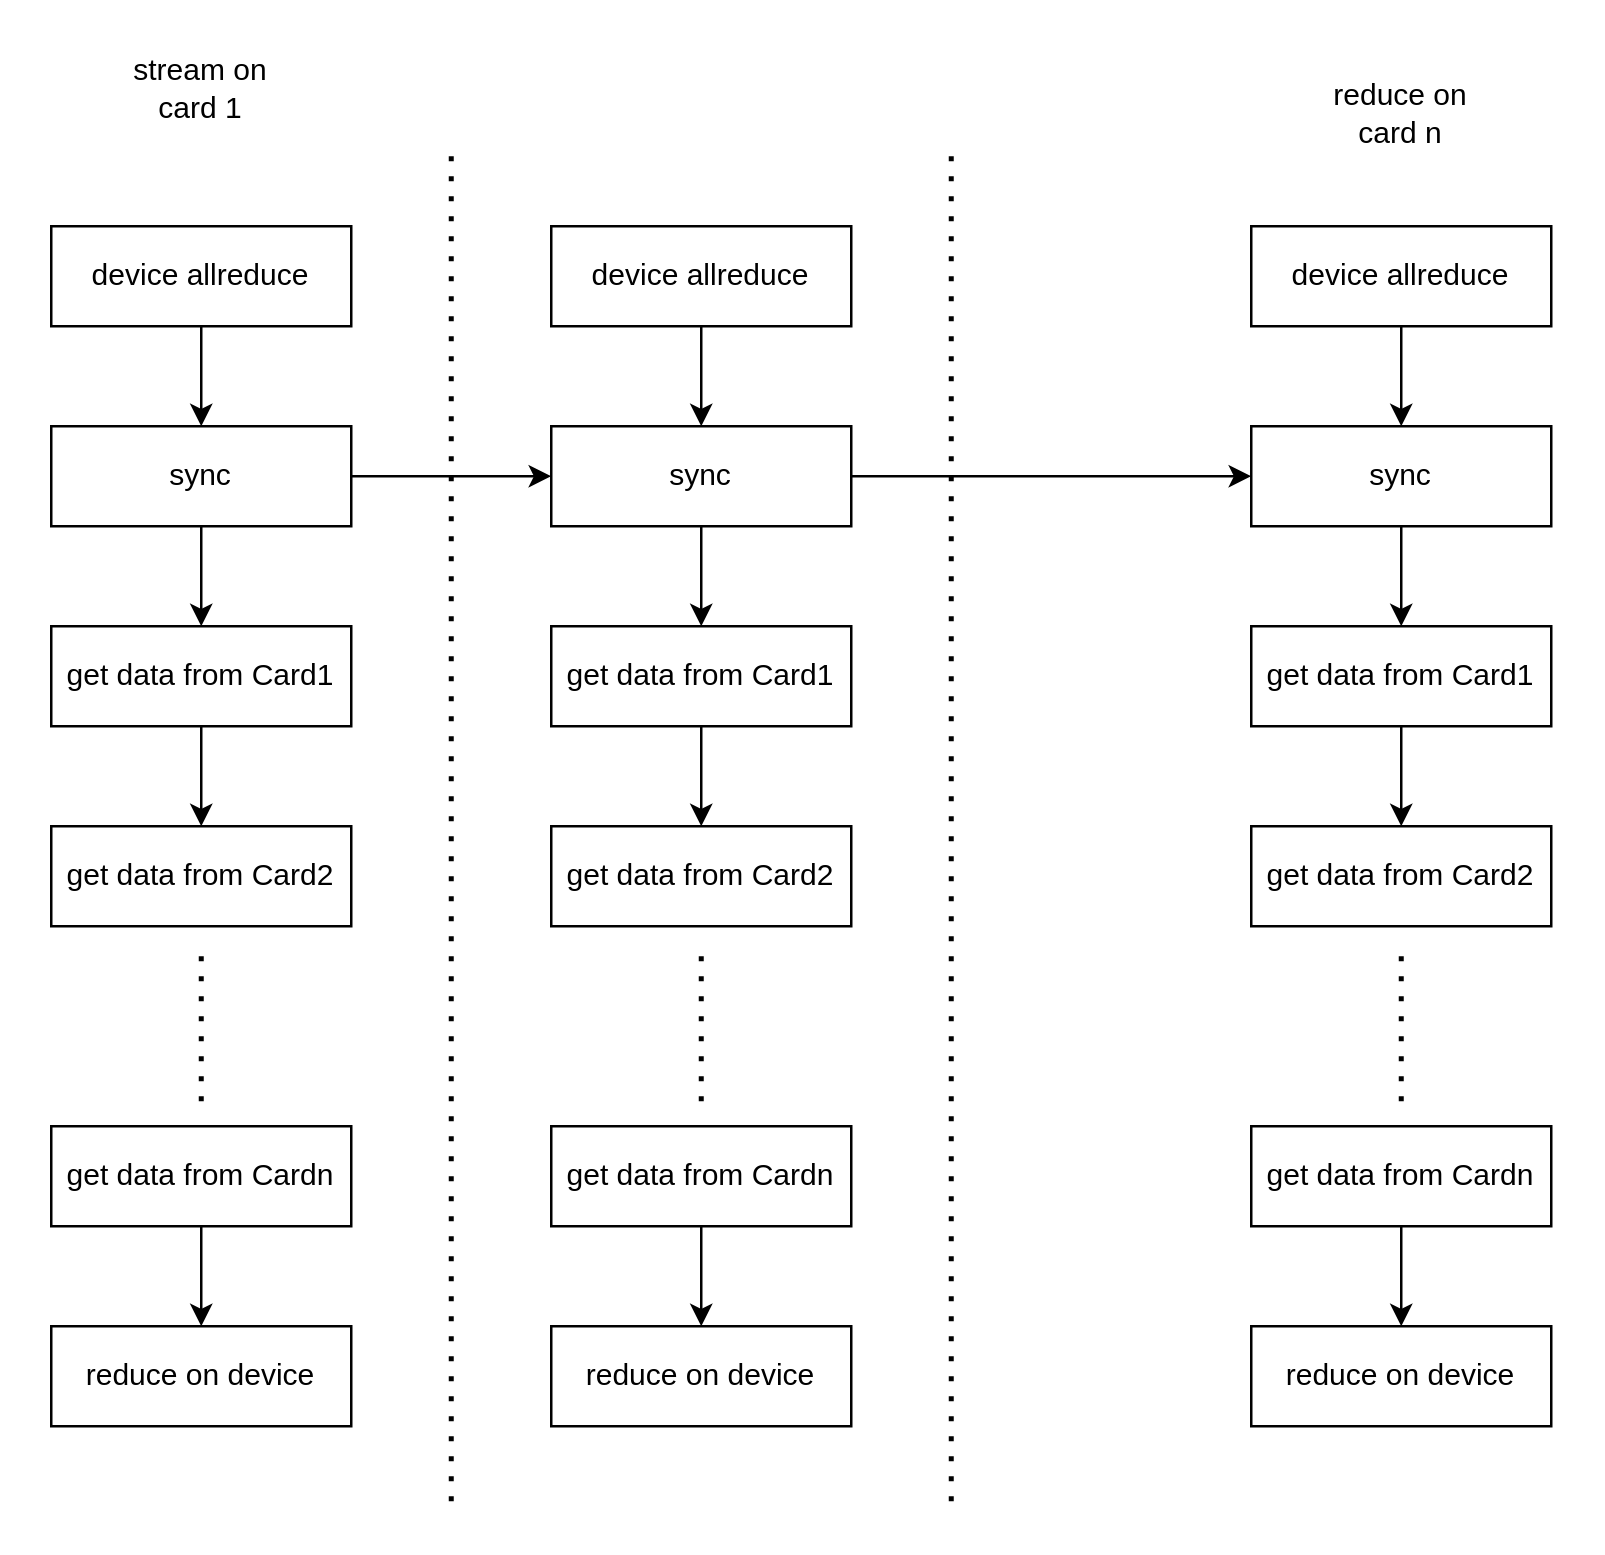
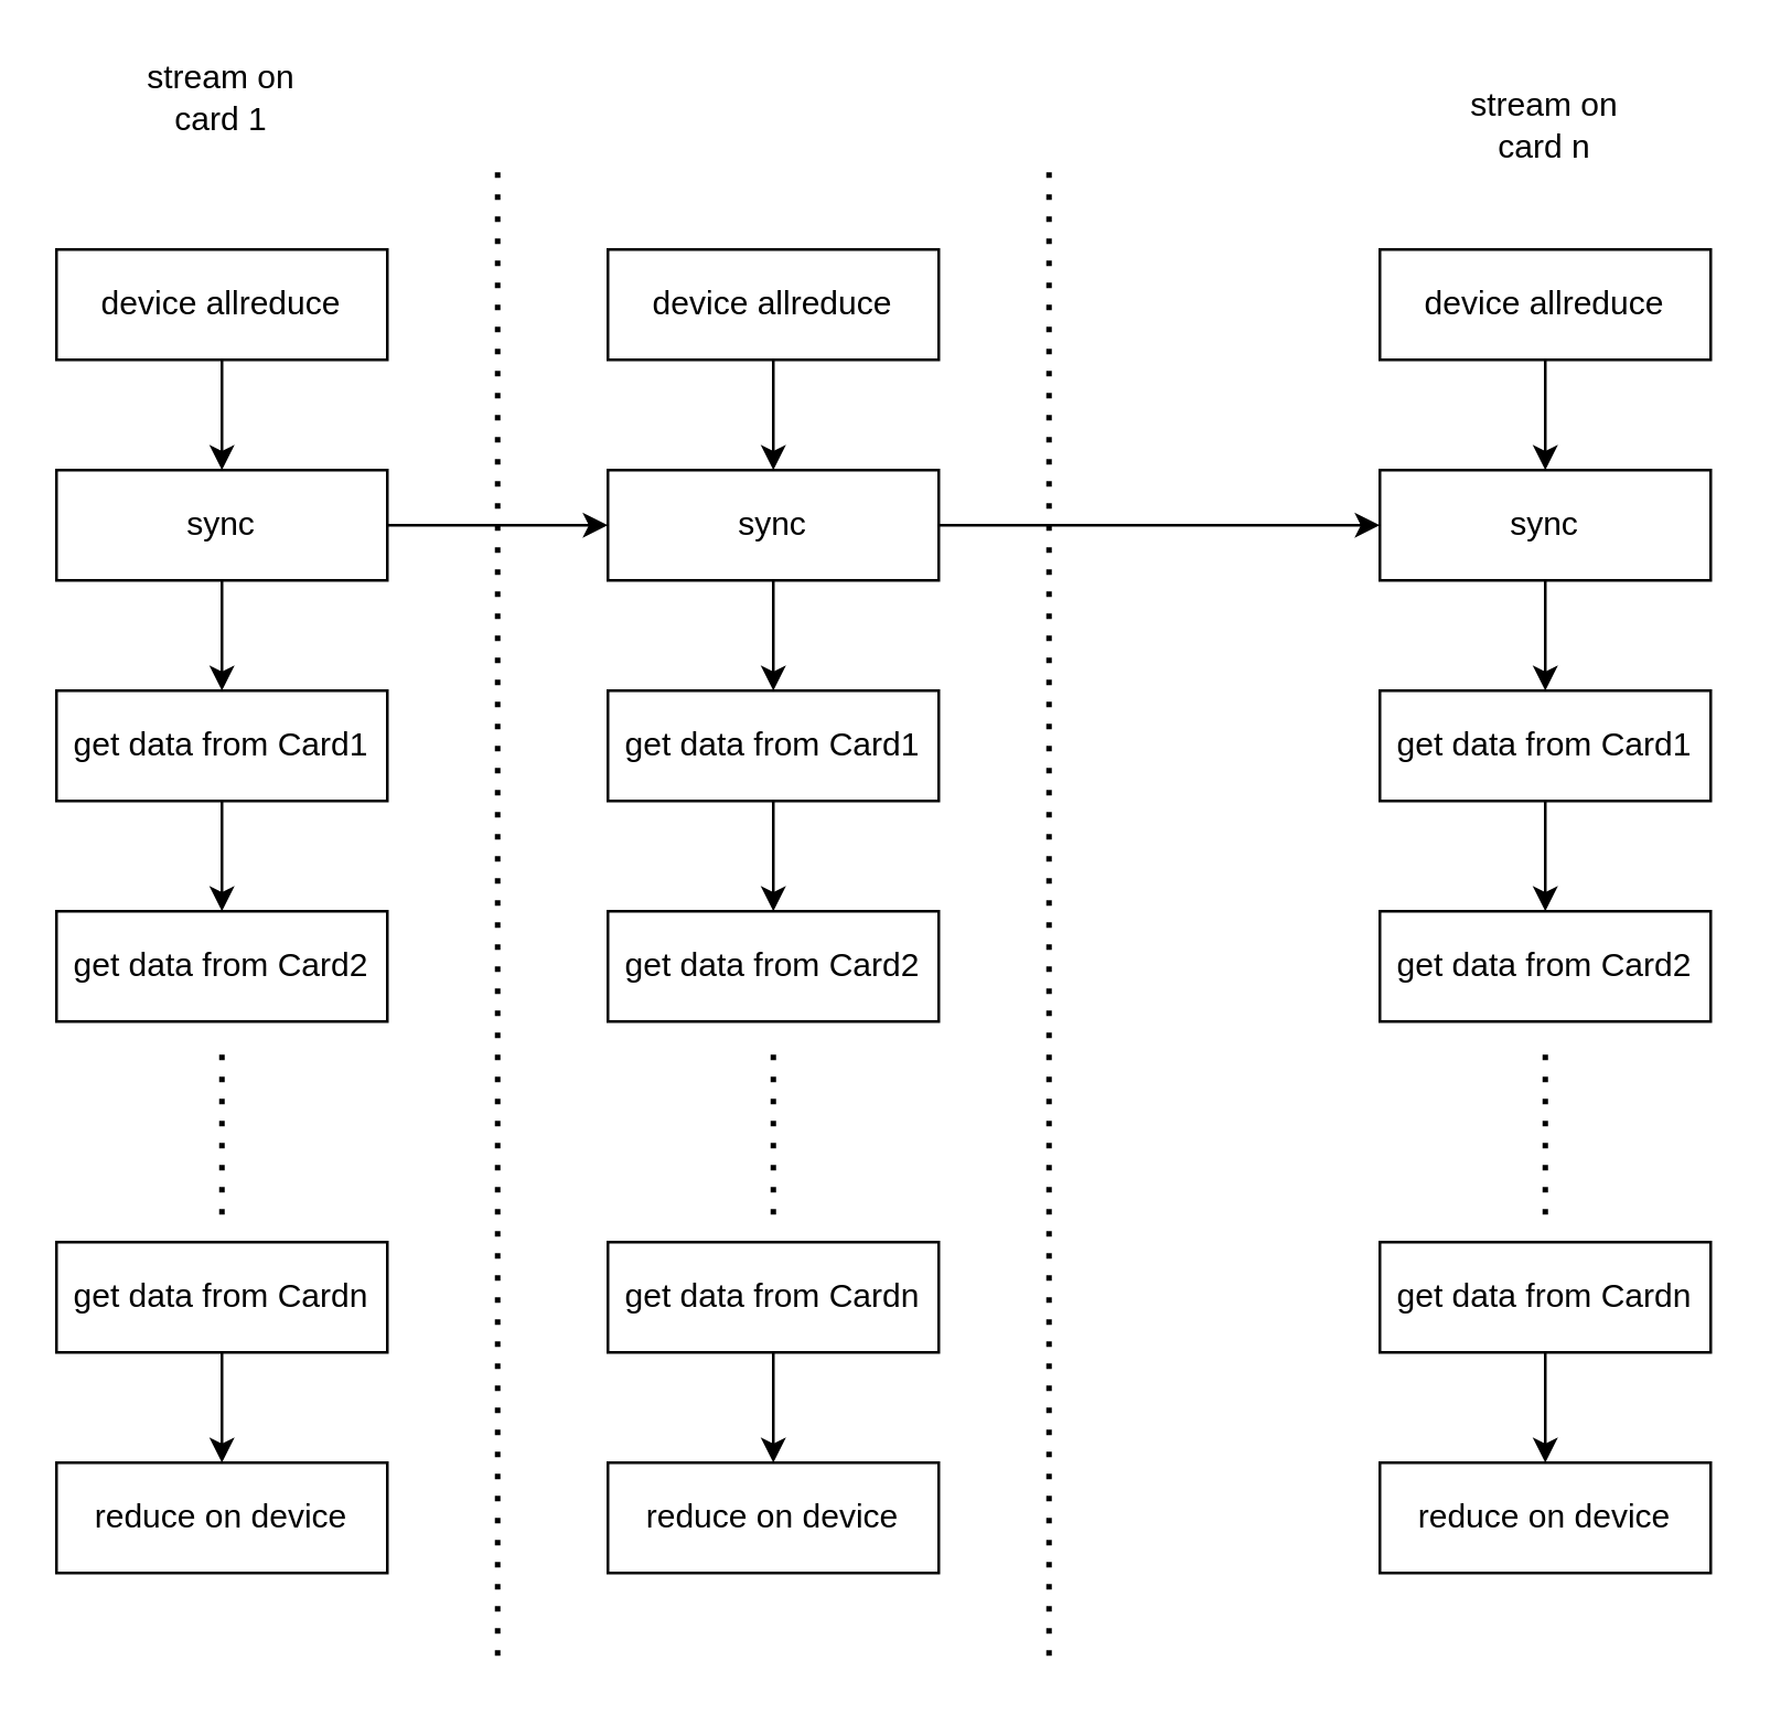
  <mxCell id="0" />
  <mxCell id="1" parent="0" />
  <mxCell id="2" value="" style="edgeStyle=orthogonalEdgeStyle;rounded=0;orthogonalLoop=1;jettySize=auto;html=1;" edge="1" parent="1" source="3" target="6"><mxGeometry relative="1" as="geometry" /></mxCell>
  <mxCell id="3" value="device allreduce" style="rounded=0;whiteSpace=wrap;html=1;" vertex="1" parent="1"><mxGeometry x="20" y="90" width="120" height="40" as="geometry" /></mxCell>
  <mxCell id="4" value="" style="edgeStyle=orthogonalEdgeStyle;rounded=0;orthogonalLoop=1;jettySize=auto;html=1;" edge="1" parent="1" source="6" target="8"><mxGeometry relative="1" as="geometry" /></mxCell>
  <mxCell id="5" value="" style="edgeStyle=orthogonalEdgeStyle;rounded=0;orthogonalLoop=1;jettySize=auto;html=1;" edge="1" parent="1" source="6" target="18"><mxGeometry relative="1" as="geometry" /></mxCell>
  <mxCell id="6" value="sync" style="rounded=0;whiteSpace=wrap;html=1;" vertex="1" parent="1"><mxGeometry x="20" y="170" width="120" height="40" as="geometry" /></mxCell>
  <mxCell id="7" value="" style="edgeStyle=orthogonalEdgeStyle;rounded=0;orthogonalLoop=1;jettySize=auto;html=1;" edge="1" parent="1" source="8" target="9"><mxGeometry relative="1" as="geometry" /></mxCell>
  <mxCell id="8" value="get data from Card1" style="rounded=0;whiteSpace=wrap;html=1;" vertex="1" parent="1"><mxGeometry x="20" y="250" width="120" height="40" as="geometry" /></mxCell>
  <mxCell id="9" value="get data from Card2" style="rounded=0;whiteSpace=wrap;html=1;" vertex="1" parent="1"><mxGeometry x="20" y="330" width="120" height="40" as="geometry" /></mxCell>
  <mxCell id="10" value="" style="edgeStyle=orthogonalEdgeStyle;rounded=0;orthogonalLoop=1;jettySize=auto;html=1;" edge="1" parent="1" source="11" target="13"><mxGeometry relative="1" as="geometry" /></mxCell>
  <mxCell id="11" value="get data from Cardn" style="rounded=0;whiteSpace=wrap;html=1;" vertex="1" parent="1"><mxGeometry x="20" y="450" width="120" height="40" as="geometry" /></mxCell>
  <mxCell id="12" value="" style="endArrow=none;dashed=1;html=1;dashPattern=1 3;strokeWidth=2;rounded=0;" edge="1" parent="1"><mxGeometry width="50" height="50" relative="1" as="geometry"><mxPoint x="80" y="440" as="sourcePoint" /><mxPoint x="80" y="380" as="targetPoint" /></mxGeometry></mxCell>
  <mxCell id="13" value="reduce on device" style="rounded=0;whiteSpace=wrap;html=1;" vertex="1" parent="1"><mxGeometry x="20" y="530" width="120" height="40" as="geometry" /></mxCell>
  <mxCell id="14" value="" style="edgeStyle=orthogonalEdgeStyle;rounded=0;orthogonalLoop=1;jettySize=auto;html=1;" edge="1" parent="1" source="15" target="18"><mxGeometry relative="1" as="geometry" /></mxCell>
  <mxCell id="15" value="device allreduce" style="rounded=0;whiteSpace=wrap;html=1;" vertex="1" parent="1"><mxGeometry x="220" y="90" width="120" height="40" as="geometry" /></mxCell>
  <mxCell id="16" value="" style="edgeStyle=orthogonalEdgeStyle;rounded=0;orthogonalLoop=1;jettySize=auto;html=1;" edge="1" parent="1" source="18" target="20"><mxGeometry relative="1" as="geometry" /></mxCell>
  <mxCell id="17" value="" style="edgeStyle=orthogonalEdgeStyle;rounded=0;orthogonalLoop=1;jettySize=auto;html=1;" edge="1" parent="1" source="18" target="29"><mxGeometry relative="1" as="geometry" /></mxCell>
  <mxCell id="18" value="sync" style="rounded=0;whiteSpace=wrap;html=1;" vertex="1" parent="1"><mxGeometry x="220" y="170" width="120" height="40" as="geometry" /></mxCell>
  <mxCell id="19" value="" style="edgeStyle=orthogonalEdgeStyle;rounded=0;orthogonalLoop=1;jettySize=auto;html=1;" edge="1" parent="1" source="20" target="21"><mxGeometry relative="1" as="geometry" /></mxCell>
  <mxCell id="20" value="get data from Card1" style="rounded=0;whiteSpace=wrap;html=1;" vertex="1" parent="1"><mxGeometry x="220" y="250" width="120" height="40" as="geometry" /></mxCell>
  <mxCell id="21" value="get data from Card2" style="rounded=0;whiteSpace=wrap;html=1;" vertex="1" parent="1"><mxGeometry x="220" y="330" width="120" height="40" as="geometry" /></mxCell>
  <mxCell id="22" value="" style="edgeStyle=orthogonalEdgeStyle;rounded=0;orthogonalLoop=1;jettySize=auto;html=1;" edge="1" parent="1" source="23" target="25"><mxGeometry relative="1" as="geometry" /></mxCell>
  <mxCell id="23" value="get data from Cardn" style="rounded=0;whiteSpace=wrap;html=1;" vertex="1" parent="1"><mxGeometry x="220" y="450" width="120" height="40" as="geometry" /></mxCell>
  <mxCell id="24" value="" style="endArrow=none;dashed=1;html=1;dashPattern=1 3;strokeWidth=2;rounded=0;" edge="1" parent="1"><mxGeometry width="50" height="50" relative="1" as="geometry"><mxPoint x="280" y="440" as="sourcePoint" /><mxPoint x="280" y="380" as="targetPoint" /></mxGeometry></mxCell>
  <mxCell id="25" value="reduce on device" style="rounded=0;whiteSpace=wrap;html=1;" vertex="1" parent="1"><mxGeometry x="220" y="530" width="120" height="40" as="geometry" /></mxCell>
  <mxCell id="26" value="" style="edgeStyle=orthogonalEdgeStyle;rounded=0;orthogonalLoop=1;jettySize=auto;html=1;" edge="1" parent="1" source="27" target="29"><mxGeometry relative="1" as="geometry" /></mxCell>
  <mxCell id="27" value="device allreduce" style="rounded=0;whiteSpace=wrap;html=1;" vertex="1" parent="1"><mxGeometry x="500" y="90" width="120" height="40" as="geometry" /></mxCell>
  <mxCell id="28" value="" style="edgeStyle=orthogonalEdgeStyle;rounded=0;orthogonalLoop=1;jettySize=auto;html=1;" edge="1" parent="1" source="29" target="31"><mxGeometry relative="1" as="geometry" /></mxCell>
  <mxCell id="29" value="sync" style="rounded=0;whiteSpace=wrap;html=1;" vertex="1" parent="1"><mxGeometry x="500" y="170" width="120" height="40" as="geometry" /></mxCell>
  <mxCell id="30" value="" style="edgeStyle=orthogonalEdgeStyle;rounded=0;orthogonalLoop=1;jettySize=auto;html=1;" edge="1" parent="1" source="31" target="32"><mxGeometry relative="1" as="geometry" /></mxCell>
  <mxCell id="31" value="get data from Card1" style="rounded=0;whiteSpace=wrap;html=1;" vertex="1" parent="1"><mxGeometry x="500" y="250" width="120" height="40" as="geometry" /></mxCell>
  <mxCell id="32" value="get data from Card2" style="rounded=0;whiteSpace=wrap;html=1;" vertex="1" parent="1"><mxGeometry x="500" y="330" width="120" height="40" as="geometry" /></mxCell>
  <mxCell id="33" value="" style="edgeStyle=orthogonalEdgeStyle;rounded=0;orthogonalLoop=1;jettySize=auto;html=1;" edge="1" parent="1" source="34" target="36"><mxGeometry relative="1" as="geometry" /></mxCell>
  <mxCell id="34" value="get data from Cardn" style="rounded=0;whiteSpace=wrap;html=1;" vertex="1" parent="1"><mxGeometry x="500" y="450" width="120" height="40" as="geometry" /></mxCell>
  <mxCell id="35" value="" style="endArrow=none;dashed=1;html=1;dashPattern=1 3;strokeWidth=2;rounded=0;" edge="1" parent="1"><mxGeometry width="50" height="50" relative="1" as="geometry"><mxPoint x="560" y="440" as="sourcePoint" /><mxPoint x="560" y="380" as="targetPoint" /></mxGeometry></mxCell>
  <mxCell id="36" value="reduce on device" style="rounded=0;whiteSpace=wrap;html=1;" vertex="1" parent="1"><mxGeometry x="500" y="530" width="120" height="40" as="geometry" /></mxCell>
  <mxCell id="37" value="" style="endArrow=none;dashed=1;html=1;dashPattern=1 3;strokeWidth=2;rounded=0;" edge="1" parent="1"><mxGeometry width="50" height="50" relative="1" as="geometry"><mxPoint x="180" y="600" as="sourcePoint" /><mxPoint x="180" y="60" as="targetPoint" /></mxGeometry></mxCell>
  <mxCell id="38" value="" style="endArrow=none;dashed=1;html=1;dashPattern=1 3;strokeWidth=2;rounded=0;" edge="1" parent="1"><mxGeometry width="50" height="50" relative="1" as="geometry"><mxPoint x="380" y="600" as="sourcePoint" /><mxPoint x="380" y="60" as="targetPoint" /></mxGeometry></mxCell>
  <mxCell id="39" value="stream on card 1" style="text;html=1;strokeColor=none;fillColor=none;align=center;verticalAlign=middle;whiteSpace=wrap;rounded=0;" vertex="1" parent="1"><mxGeometry x="50" y="20" width="60" height="30" as="geometry" /></mxCell>
- <mxCell id="40" value="reduce on card n" style="text;html=1;strokeColor=none;fillColor=none;align=center;verticalAlign=middle;whiteSpace=wrap;rounded=0;" vertex="1" parent="1"><mxGeometry x="530" y="30" width="60" height="30" as="geometry" /></mxCell>
+ <mxCell id="40" value="stream on card n" style="text;html=1;strokeColor=none;fillColor=none;align=center;verticalAlign=middle;whiteSpace=wrap;rounded=0;" vertex="1" parent="1"><mxGeometry x="530" y="30" width="60" height="30" as="geometry" /></mxCell>
